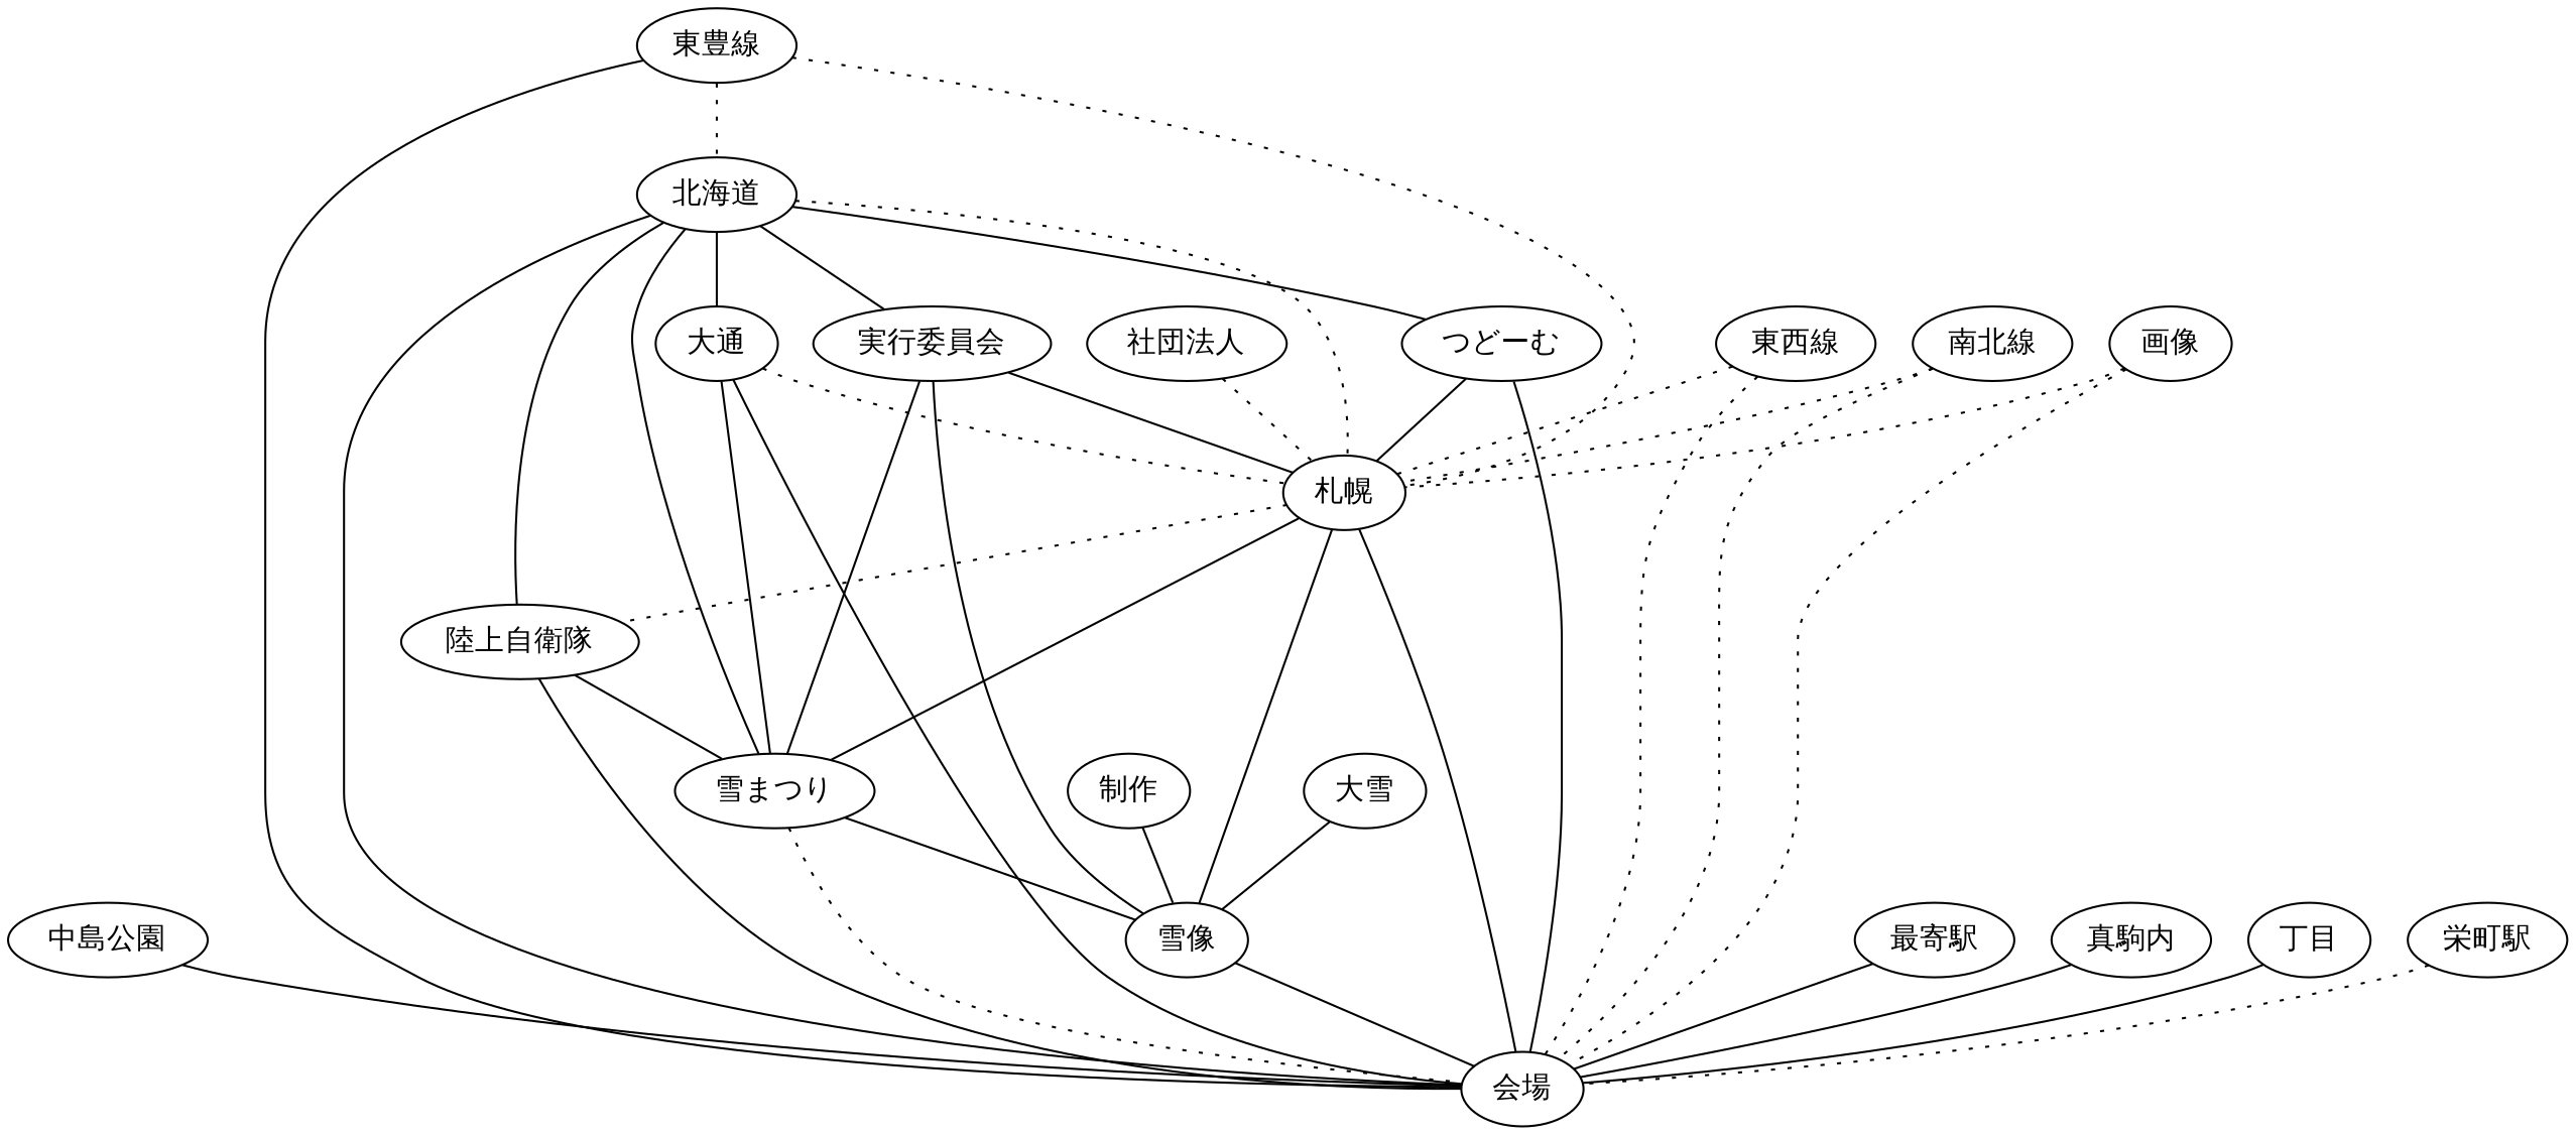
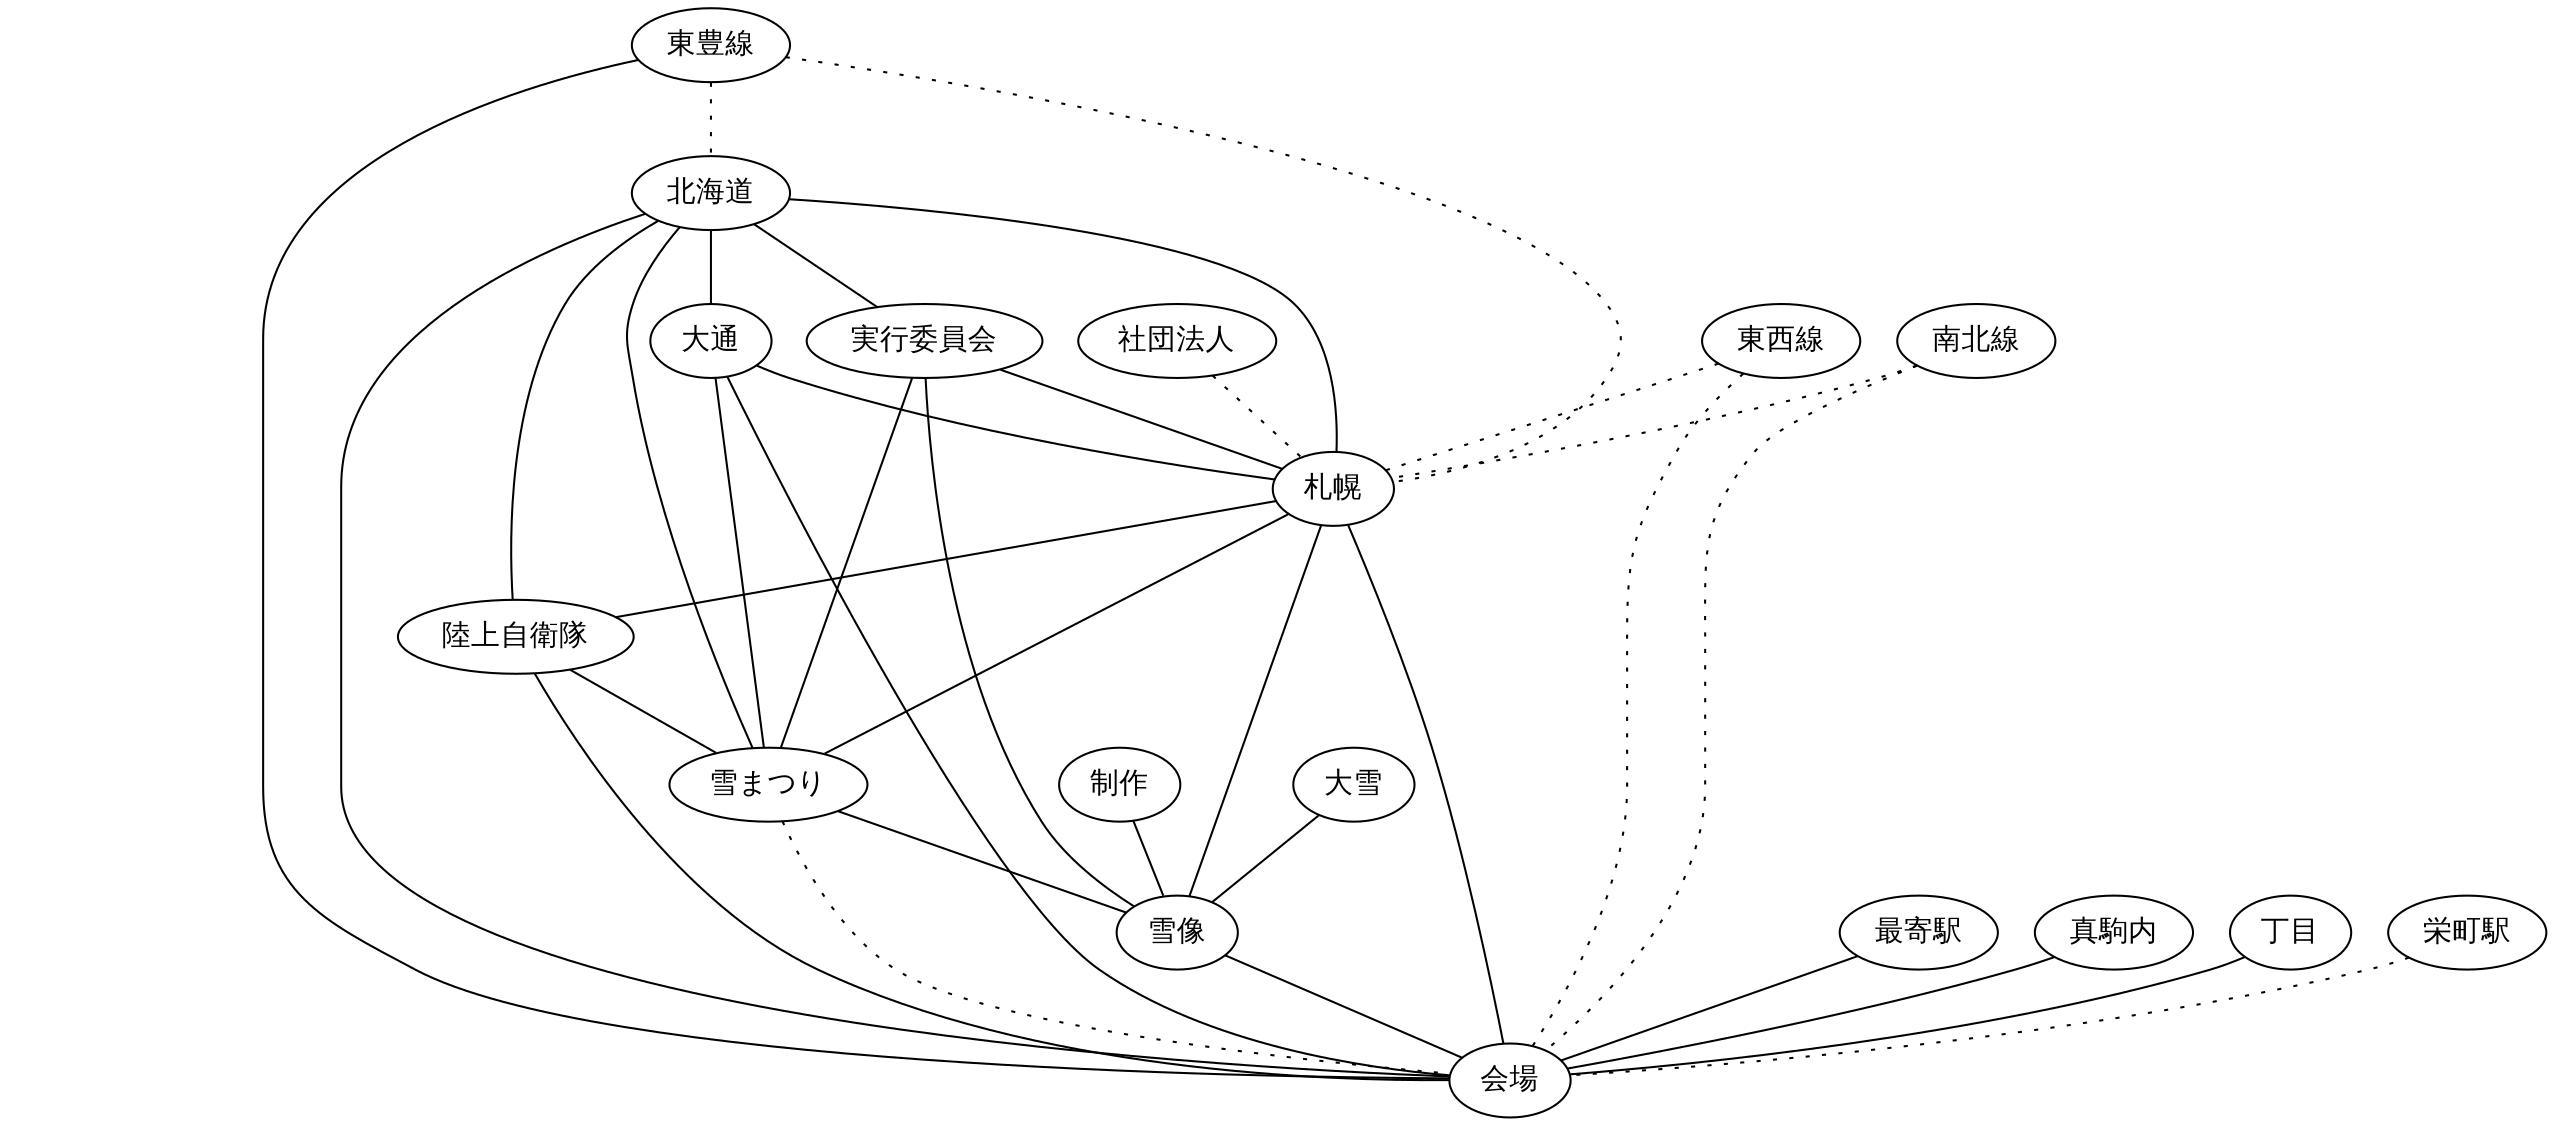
  graph {
    fontname="Source Code Pro"
    node [fontname="Source Code Pro"]
    edge [fontname="Source Code Pro"]
-   "中島公園"
    "会場"
    "陸上自衛隊"
    "雪まつり"
    "雪像"
    "北海道"
-   "つどーむ"
    "札幌"
    "実行委員会"
    "大通"
    "制作"
    "最寄駅"
    "大雪"
    "真駒内"
    "丁目"
    "東西線"
    "栄町駅"
    "社団法人"
    "南北線"
-   "画像"
    "東豊線"
-   "中島公園" -- "会場"
    "陸上自衛隊" -- "会場"
    "陸上自衛隊" -- "雪まつり"
    "雪まつり" -- "会場" [style=dotted]
    "雪まつり" -- "雪像"
    "雪像" -- "会場"
    "北海道" -- "会場"
    "北海道" -- "陸上自衛隊"
    "北海道" -- "雪まつり"
-   "北海道" -- "つどーむ"
-   "北海道" -- "札幌" [style=dotted]
+   "北海道" -- "札幌"
    "北海道" -- "実行委員会"
    "北海道" -- "大通"
-   "つどーむ" -- "会場"
-   "つどーむ" -- "札幌"
    "札幌" -- "会場"
-   "札幌" -- "陸上自衛隊" [style=dotted]
+   "札幌" -- "陸上自衛隊"
    "札幌" -- "雪まつり"
    "札幌" -- "雪像"
    "実行委員会" -- "雪まつり"
    "実行委員会" -- "雪像"
    "実行委員会" -- "札幌"
    "大通" -- "会場"
    "大通" -- "雪まつり"
-   "大通" -- "札幌" [style=dotted]
+   "大通" -- "札幌"
    "制作" -- "雪像"
    "最寄駅" -- "会場"
    "大雪" -- "雪像"
    "真駒内" -- "会場"
    "丁目" -- "会場"
    "東西線" -- "会場" [style=dotted]
    "東西線" -- "札幌" [style=dotted]
    "栄町駅" -- "会場" [style=dotted]
    "社団法人" -- "札幌" [style=dotted]
    "南北線" -- "会場" [style=dotted]
    "南北線" -- "札幌" [style=dotted]
-   "画像" -- "会場" [style=dotted]
-   "画像" -- "札幌" [style=dotted]
    "東豊線" -- "会場" [style=solid]
    "東豊線" -- "北海道" [style=dotted]
    "東豊線" -- "札幌" [style=dotted]
  }
